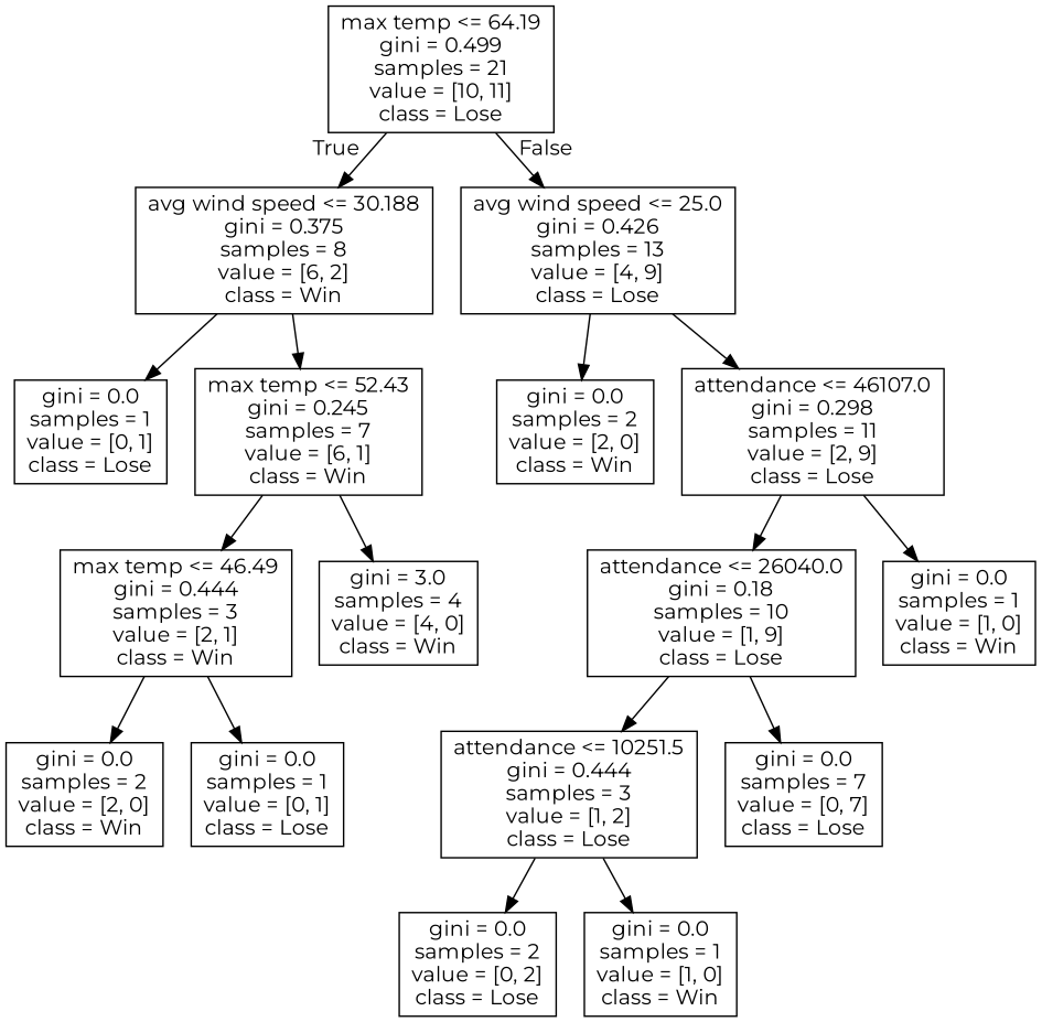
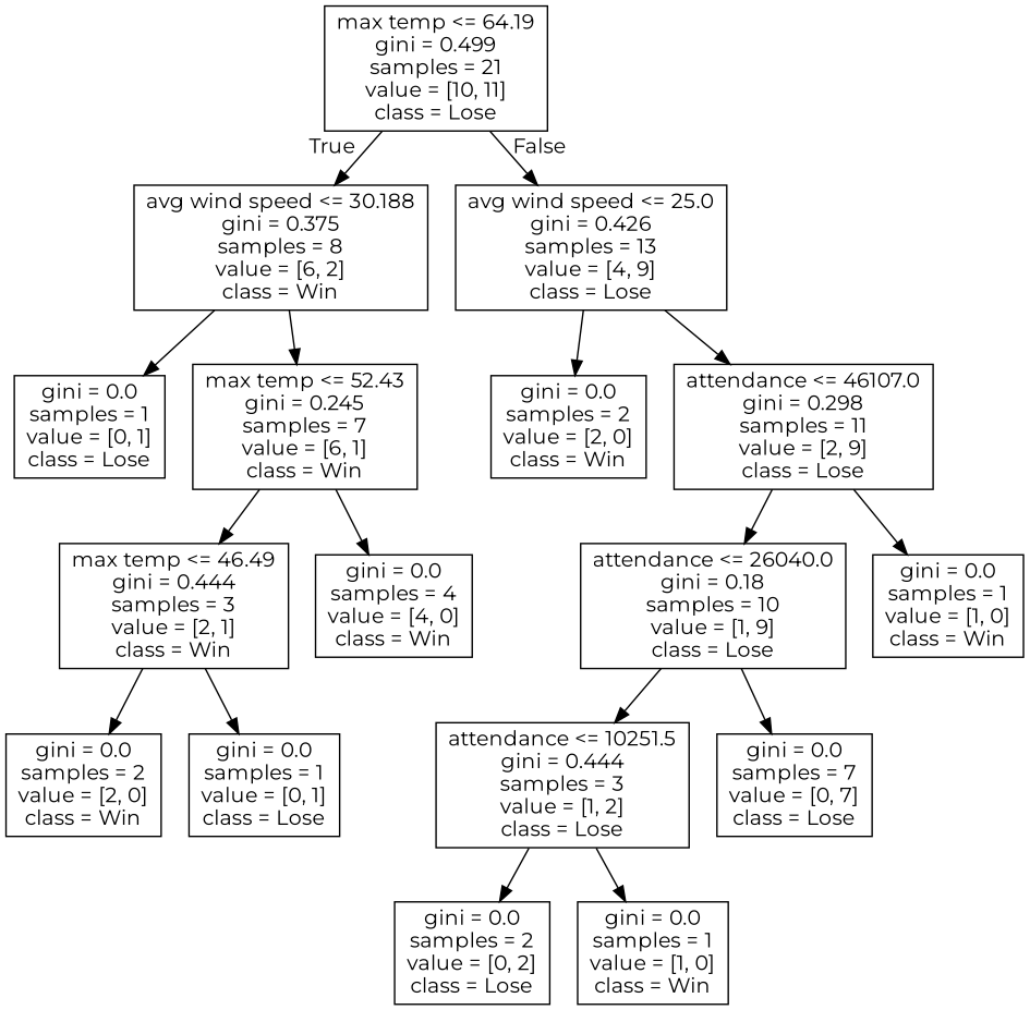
  digraph {
    fontname=Montserrat
    node [shape=box fontname=Montserrat]
    edge [fontname=Montserrat]
    n1 [label="max temp <= 64.19\ngini = 0.499\nsamples = 21\nvalue = [10, 11]\nclass = Lose"]
    n2 [label="avg wind speed <= 30.188\ngini = 0.375\nsamples = 8\nvalue = [6, 2]\nclass = Win"]
    n3 [label="avg wind speed <= 25.0\ngini = 0.426\nsamples = 13\nvalue = [4, 9]\nclass = Lose"]
    n4 [label="gini = 0.0\nsamples = 1\nvalue = [0, 1]\nclass = Lose"]
    n5 [label="max temp <= 52.43\ngini = 0.245\nsamples = 7\nvalue = [6, 1]\nclass = Win"]
    n6 [label="max temp <= 46.49\ngini = 0.444\nsamples = 3\nvalue = [2, 1]\nclass = Win"]
-   n7 [label="gini = 3.0\nsamples = 4\nvalue = [4, 0]\nclass = Win"]
+   n7 [label="gini = 0.0\nsamples = 4\nvalue = [4, 0]\nclass = Win"]
    n8 [label="gini = 0.0\nsamples = 2\nvalue = [2, 0]\nclass = Win"]
    n9 [label="gini = 0.0\nsamples = 1\nvalue = [0, 1]\nclass = Lose"]
    n10 [label="gini = 0.0\nsamples = 2\nvalue = [2, 0]\nclass = Win"]
    n11 [label="attendance <= 46107.0\ngini = 0.298\nsamples = 11\nvalue = [2, 9]\nclass = Lose"]
    n12 [label="attendance <= 26040.0\ngini = 0.18\nsamples = 10\nvalue = [1, 9]\nclass = Lose"]
    n13 [label="gini = 0.0\nsamples = 1\nvalue = [1, 0]\nclass = Win"]
    n14 [label="attendance <= 10251.5\ngini = 0.444\nsamples = 3\nvalue = [1, 2]\nclass = Lose"]
    n15 [label="gini = 0.0\nsamples = 7\nvalue = [0, 7]\nclass = Lose"]
    n16 [label="gini = 0.0\nsamples = 2\nvalue = [0, 2]\nclass = Lose"]
    n17 [label="gini = 0.0\nsamples = 1\nvalue = [1, 0]\nclass = Win"]
    n1 -> n2 [headlabel=True labelangle=45 labeldistance=2.5]
    n1 -> n3 [headlabel=False labelangle=-45 labeldistance=2.5]
    n2 -> n4
    n2 -> n5
    n3 -> n10
    n3 -> n11
    n5 -> n6
    n5 -> n7
    n6 -> n8
    n6 -> n9
    n11 -> n12
    n11 -> n13
    n12 -> n14
    n12 -> n15
    n14 -> n16
    n14 -> n17
  }
